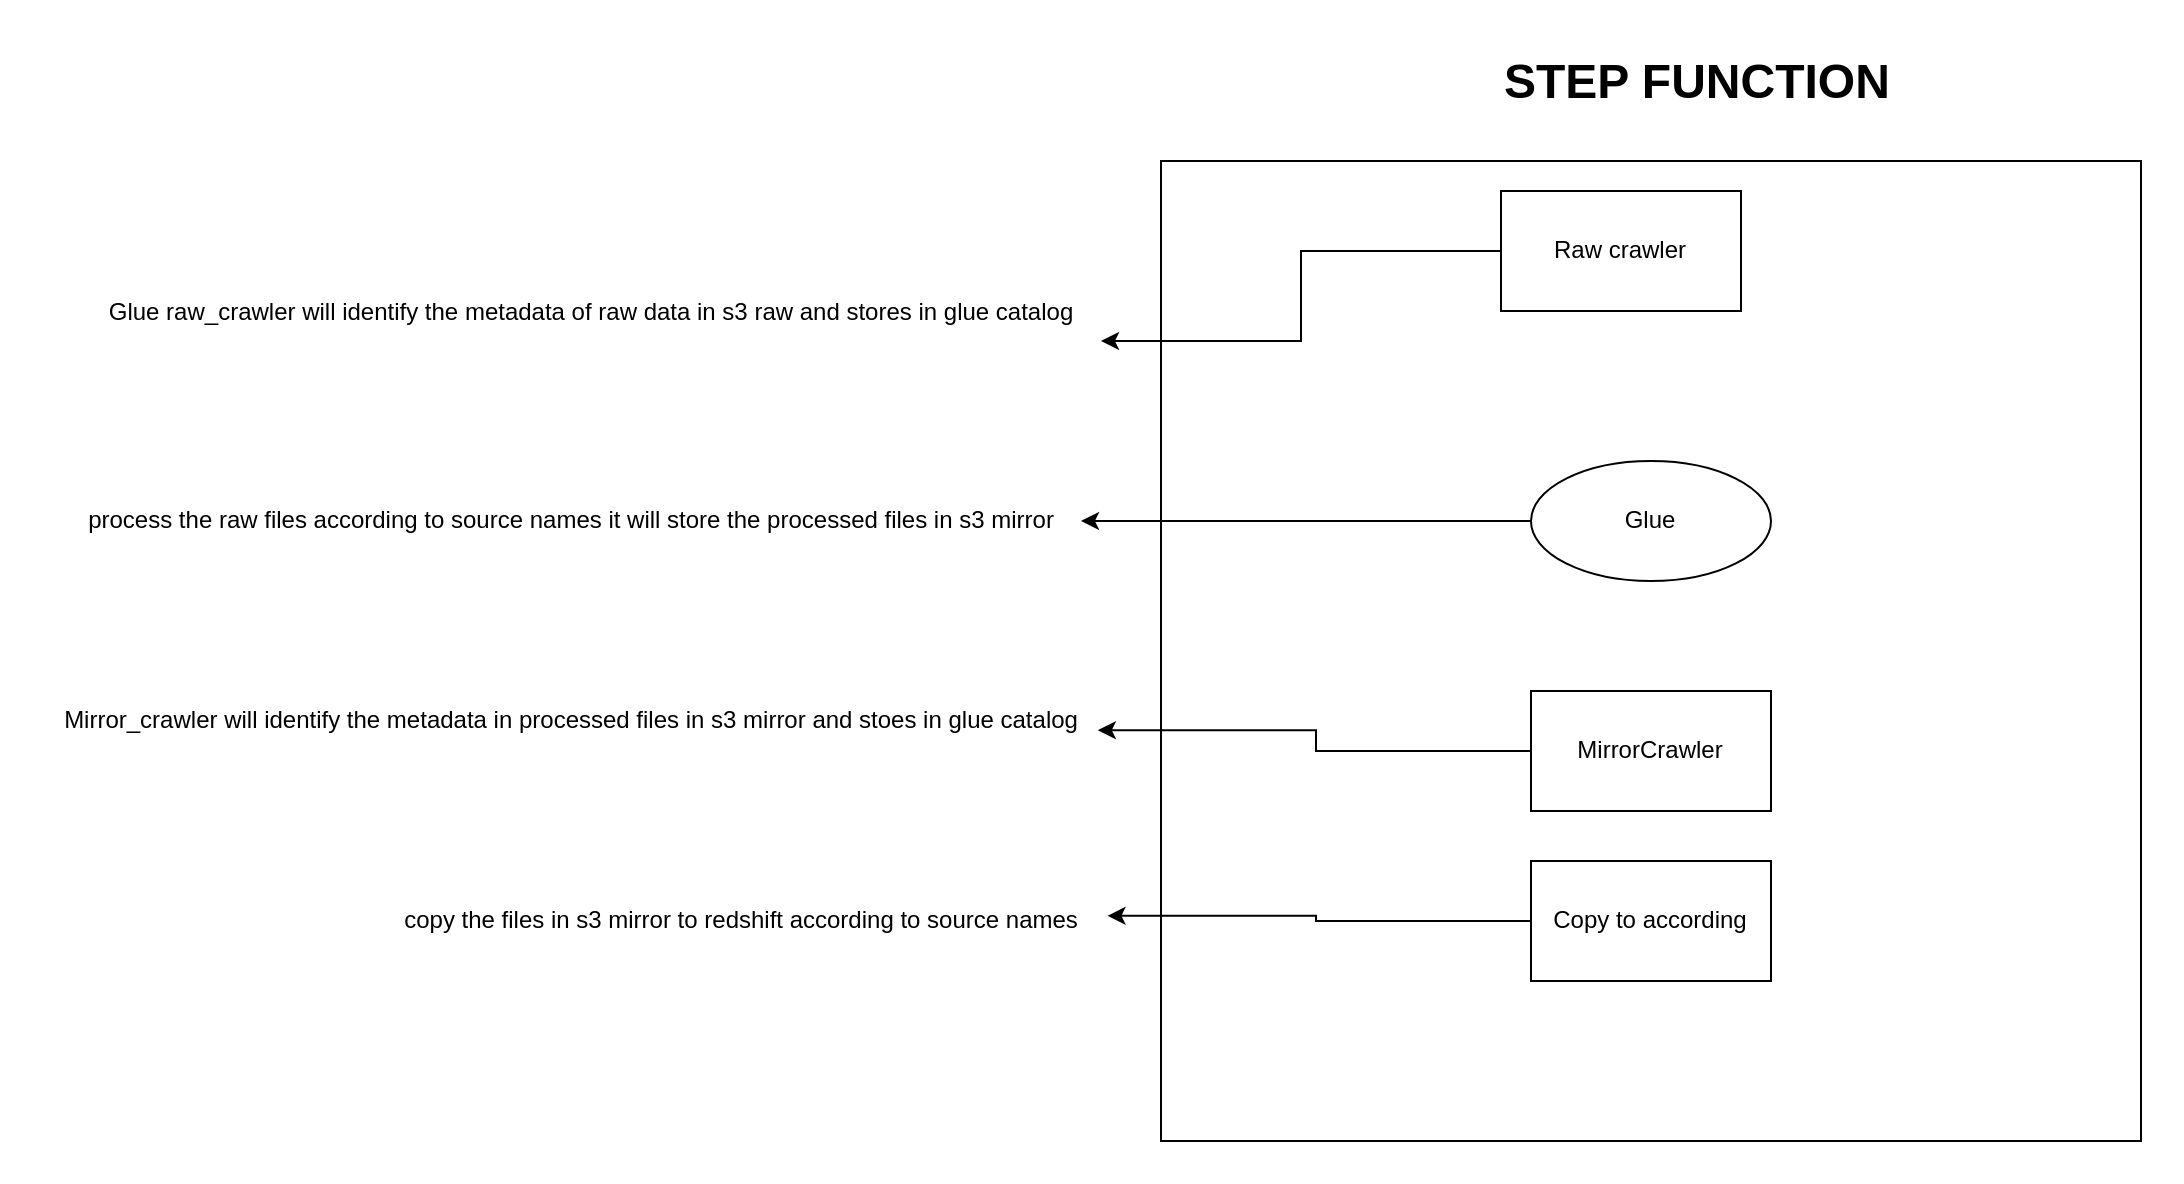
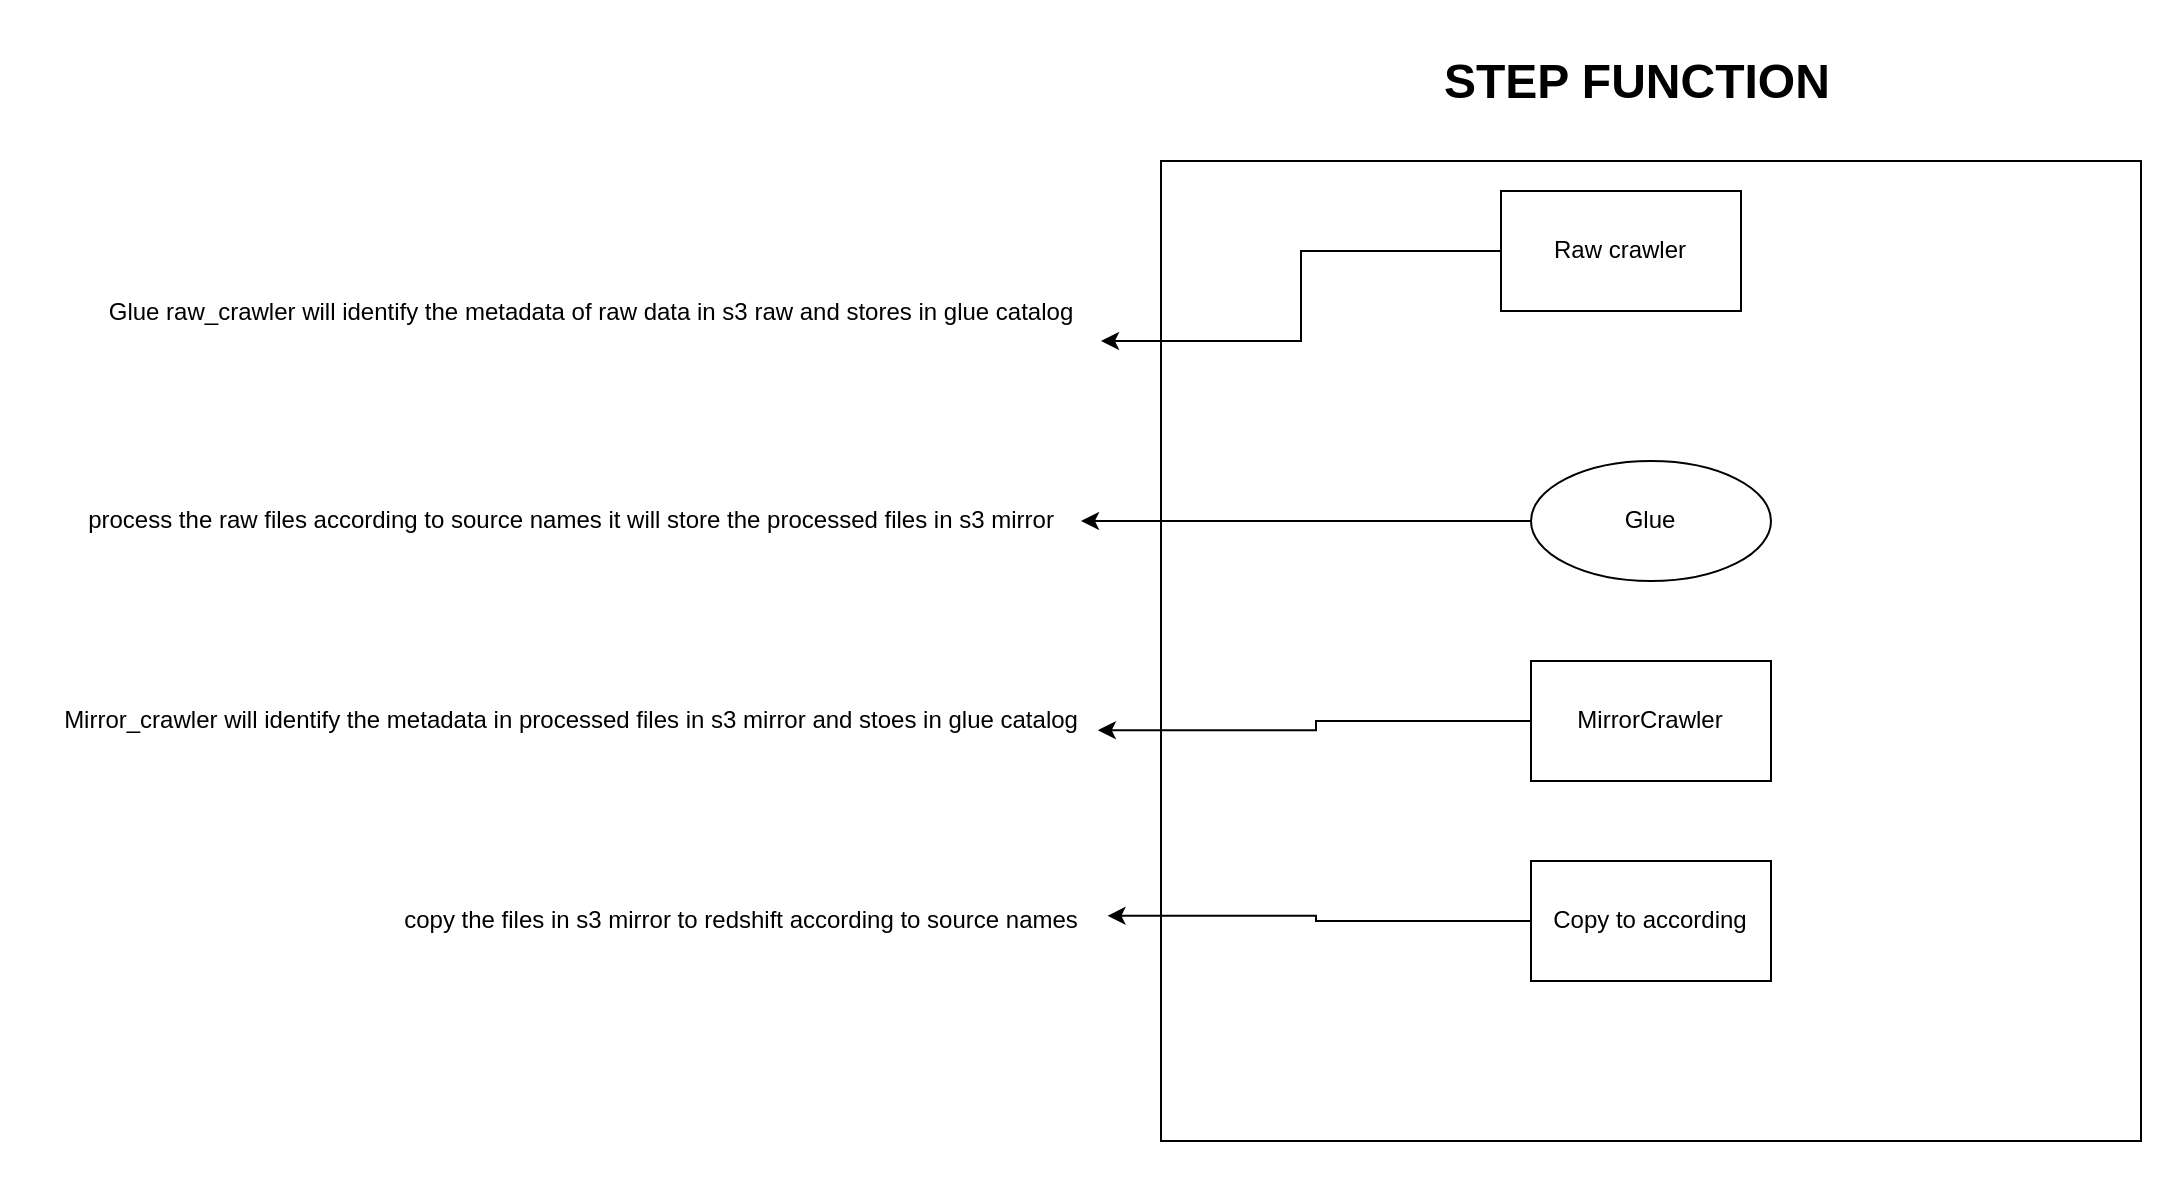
  <mxCell id="0" />
  <mxCell id="1" parent="0" />
  <mxCell id="2" value="Glue raw_crawler will identify the metadata of raw data in s3 raw and stores in glue catalog&lt;div&gt;&lt;br&gt;&lt;div&gt;&amp;nbsp;&amp;nbsp;&lt;/div&gt;&lt;/div&gt;" style="text;html=1;align=center;verticalAlign=middle;resizable=0;points=[];autosize=1;strokeColor=none;fillColor=none;" vertex="1" parent="1"><mxGeometry x="40" y="140" width="510" height="60" as="geometry" /></mxCell>
  <mxCell id="3" value="" style="whiteSpace=wrap;html=1;aspect=fixed;" vertex="1" parent="1"><mxGeometry x="580" y="80" width="490" height="490" as="geometry" /></mxCell>
  <mxCell id="4" style="edgeStyle=orthogonalEdgeStyle;rounded=0;orthogonalLoop=1;jettySize=auto;html=1;" edge="1" parent="1" source="5" target="2"><mxGeometry relative="1" as="geometry" /></mxCell>
  <mxCell id="5" value="Raw crawler" style="rounded=0;whiteSpace=wrap;html=1;" vertex="1" parent="1"><mxGeometry x="750" y="95" width="120" height="60" as="geometry" /></mxCell>
  <mxCell id="6" style="edgeStyle=orthogonalEdgeStyle;rounded=0;orthogonalLoop=1;jettySize=auto;html=1;" edge="1" parent="1" source="7" target="13"><mxGeometry relative="1" as="geometry" /></mxCell>
  <mxCell id="7" value="Glue" style="ellipse;whiteSpace=wrap;html=1;" vertex="1" parent="1"><mxGeometry x="765" y="230" width="120" height="60" as="geometry" /></mxCell>
- <mxCell id="8" value="MirrorCrawler" style="rounded=0;whiteSpace=wrap;html=1;" vertex="1" parent="1"><mxGeometry x="765" y="345" width="120" height="60" as="geometry" /></mxCell>
+ <mxCell id="8" value="MirrorCrawler" style="rounded=0;whiteSpace=wrap;html=1;" vertex="1" parent="1"><mxGeometry x="765" y="330" width="120" height="60" as="geometry" /></mxCell>
  <mxCell id="9" style="edgeStyle=orthogonalEdgeStyle;rounded=0;orthogonalLoop=1;jettySize=auto;html=1;entryX=1.009;entryY=0.413;entryDx=0;entryDy=0;entryPerimeter=0;" edge="1" parent="1" source="10" target="12"><mxGeometry relative="1" as="geometry"><mxPoint x="540" y="460" as="targetPoint" /></mxGeometry></mxCell>
  <mxCell id="10" value="Copy to according" style="rounded=0;whiteSpace=wrap;html=1;" vertex="1" parent="1"><mxGeometry x="765" y="430" width="120" height="60" as="geometry" /></mxCell>
  <mxCell id="11" value="Mirror_crawler will identify the metadata in processed files in s3 mirror and stoes in glue catalog" style="text;html=1;align=center;verticalAlign=middle;resizable=0;points=[];autosize=1;strokeColor=none;fillColor=none;" vertex="1" parent="1"><mxGeometry x="20" y="345" width="530" height="30" as="geometry" /></mxCell>
  <mxCell id="12" value="copy the files in s3 mirror to redshift according to source names" style="text;html=1;align=center;verticalAlign=middle;resizable=0;points=[];autosize=1;strokeColor=none;fillColor=none;" vertex="1" parent="1"><mxGeometry x="190" y="445" width="360" height="30" as="geometry" /></mxCell>
  <mxCell id="13" value="process the raw files according to source names it will store the processed files in s3 mirror" style="text;html=1;align=center;verticalAlign=middle;resizable=0;points=[];autosize=1;strokeColor=none;fillColor=none;" vertex="1" parent="1"><mxGeometry x="30" y="245" width="510" height="30" as="geometry" /></mxCell>
  <mxCell id="14" style="edgeStyle=orthogonalEdgeStyle;rounded=0;orthogonalLoop=1;jettySize=auto;html=1;entryX=0.997;entryY=0.653;entryDx=0;entryDy=0;entryPerimeter=0;" edge="1" parent="1" source="8" target="11"><mxGeometry relative="1" as="geometry" /></mxCell>
- <mxCell id="15" value="&lt;h1 style=&quot;margin-top: 0px;&quot;&gt;STEP FUNCTION&lt;/h1&gt;" style="text;html=1;whiteSpace=wrap;overflow=hidden;rounded=0;" vertex="1" parent="1"><mxGeometry x="750" y="20" width="240" height="50" as="geometry" /></mxCell>
+ <mxCell id="15" value="&lt;h1 style=&quot;margin-top: 0px;&quot;&gt;STEP FUNCTION&lt;/h1&gt;" style="text;html=1;whiteSpace=wrap;overflow=hidden;rounded=0;" vertex="1" parent="1"><mxGeometry x="720" y="20" width="240" height="50" as="geometry" /></mxCell>
